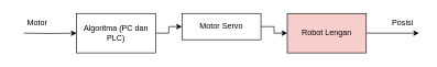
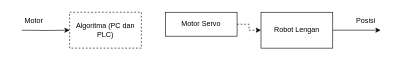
  <mxCell id="0" />
  <mxCell id="1" parent="0" />
  <mxCell id="2" value="" style="edgeStyle=orthogonalEdgeStyle;rounded=0;orthogonalLoop=1;jettySize=auto;html=1;" parent="1" target="4" edge="1"><mxGeometry relative="1" as="geometry"><mxPoint x="35" y="50" as="sourcePoint" /></mxGeometry></mxCell>
- <mxCell id="3" value="" style="edgeStyle=orthogonalEdgeStyle;rounded=0;orthogonalLoop=1;jettySize=auto;html=1;" parent="1" source="4" target="6" edge="1"><mxGeometry relative="1" as="geometry" /></mxCell>
- <mxCell id="4" value="Algoritma (PC dan PLC)" style="rounded=0;whiteSpace=wrap;html=1;" parent="1" vertex="1"><mxGeometry x="115" y="20" width="120" height="60" as="geometry" /></mxCell>
- <mxCell id="5" value="" style="edgeStyle=orthogonalEdgeStyle;rounded=0;orthogonalLoop=1;jettySize=auto;html=1;" parent="1" source="6" target="8" edge="1"><mxGeometry relative="1" as="geometry" /></mxCell>
+ <mxCell id="4" value="Algoritma (PC dan PLC)" style="rounded=0;whiteSpace=wrap;html=1;dashed=1;" parent="1" vertex="1"><mxGeometry x="115" y="20" width="120" height="60" as="geometry" /></mxCell>
+ <mxCell id="5" value="" style="edgeStyle=orthogonalEdgeStyle;rounded=0;orthogonalLoop=1;jettySize=auto;html=1;dashed=1;" parent="1" source="6" target="8" edge="1"><mxGeometry relative="1" as="geometry" /></mxCell>
  <mxCell id="6" value="Motor Servo" style="rounded=0;whiteSpace=wrap;html=1;" parent="1" vertex="1"><mxGeometry x="275" y="20" width="120" height="40" as="geometry" /></mxCell>
  <mxCell id="7" value="" style="edgeStyle=orthogonalEdgeStyle;rounded=0;orthogonalLoop=1;jettySize=auto;html=1;" parent="1" source="8" edge="1"><mxGeometry relative="1" as="geometry"><mxPoint x="635" y="50" as="targetPoint" /></mxGeometry></mxCell>
- <mxCell id="8" value="Robot Lengan" style="rounded=0;whiteSpace=wrap;html=1;fillColor=#f8cecc;" parent="1" vertex="1"><mxGeometry x="435" y="20" width="120" height="60" as="geometry" /></mxCell>
+ <mxCell id="8" value="Robot Lengan" style="rounded=0;whiteSpace=wrap;html=1;" parent="1" vertex="1"><mxGeometry x="435" y="20" width="120" height="60" as="geometry" /></mxCell>
  <mxCell id="9" value="Motor" style="text;html=1;align=center;verticalAlign=middle;resizable=0;points=[];autosize=1;strokeColor=none;fillColor=none;" parent="1" vertex="1"><mxGeometry x="20" y="20" width="70" height="30" as="geometry" /></mxCell>
  <mxCell id="10" value="Posisi" style="text;html=1;align=center;verticalAlign=middle;resizable=0;points=[];autosize=1;strokeColor=none;fillColor=none;" parent="1" vertex="1"><mxGeometry x="580" y="20" width="60" height="30" as="geometry" /></mxCell>
